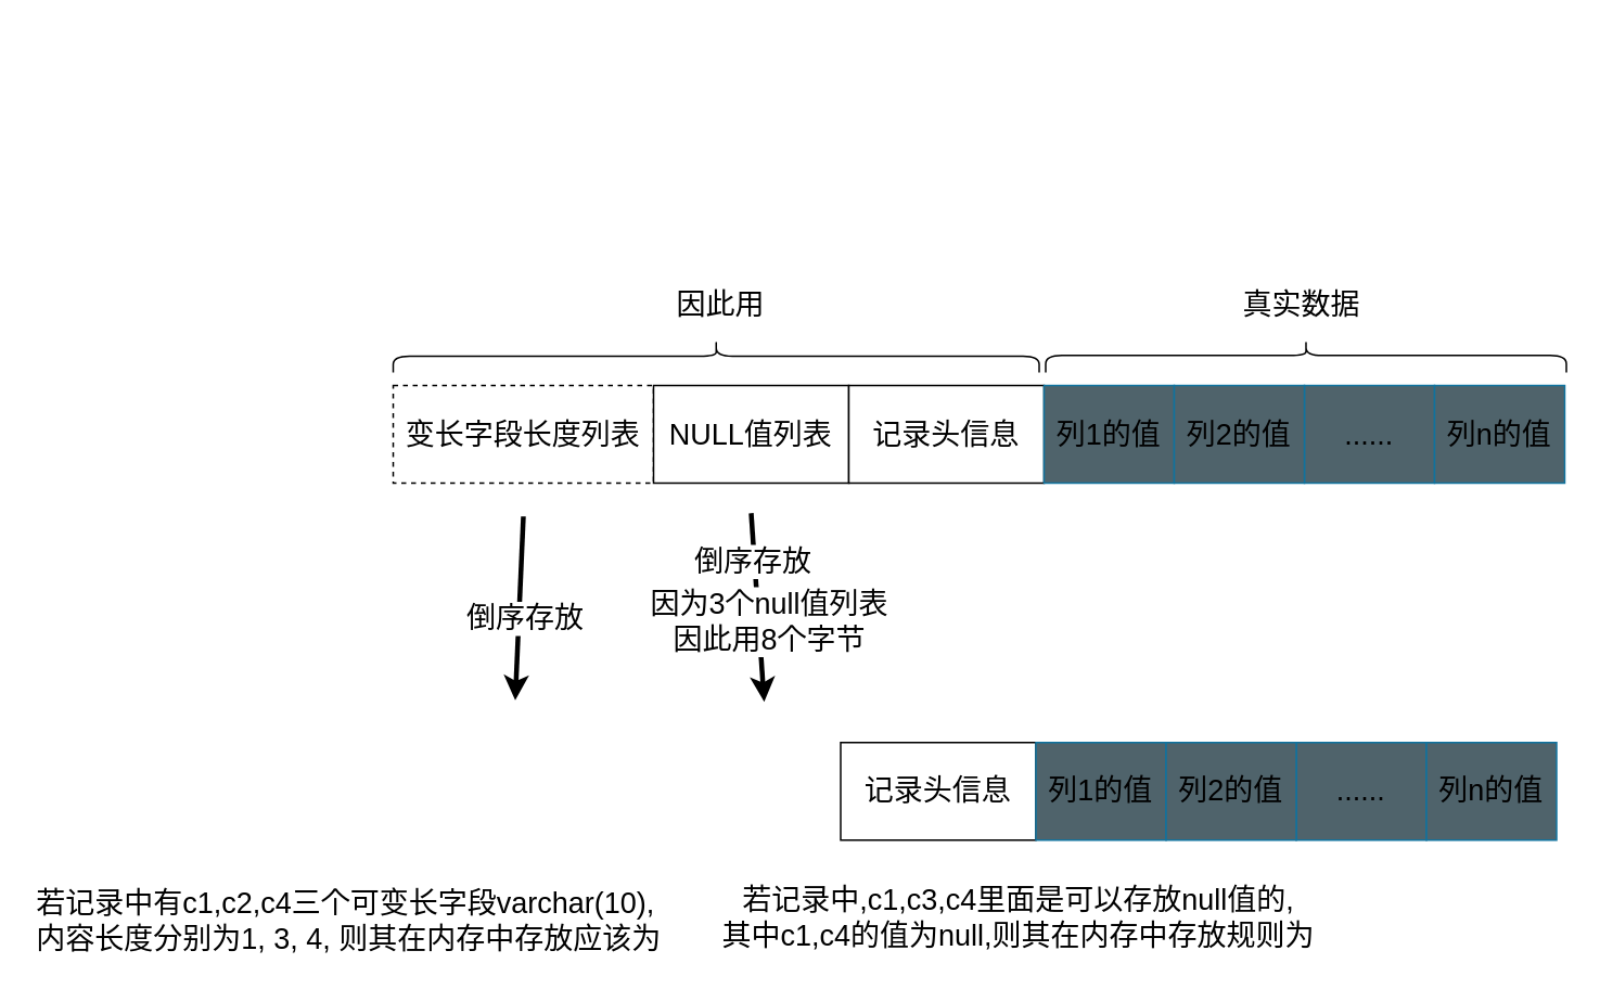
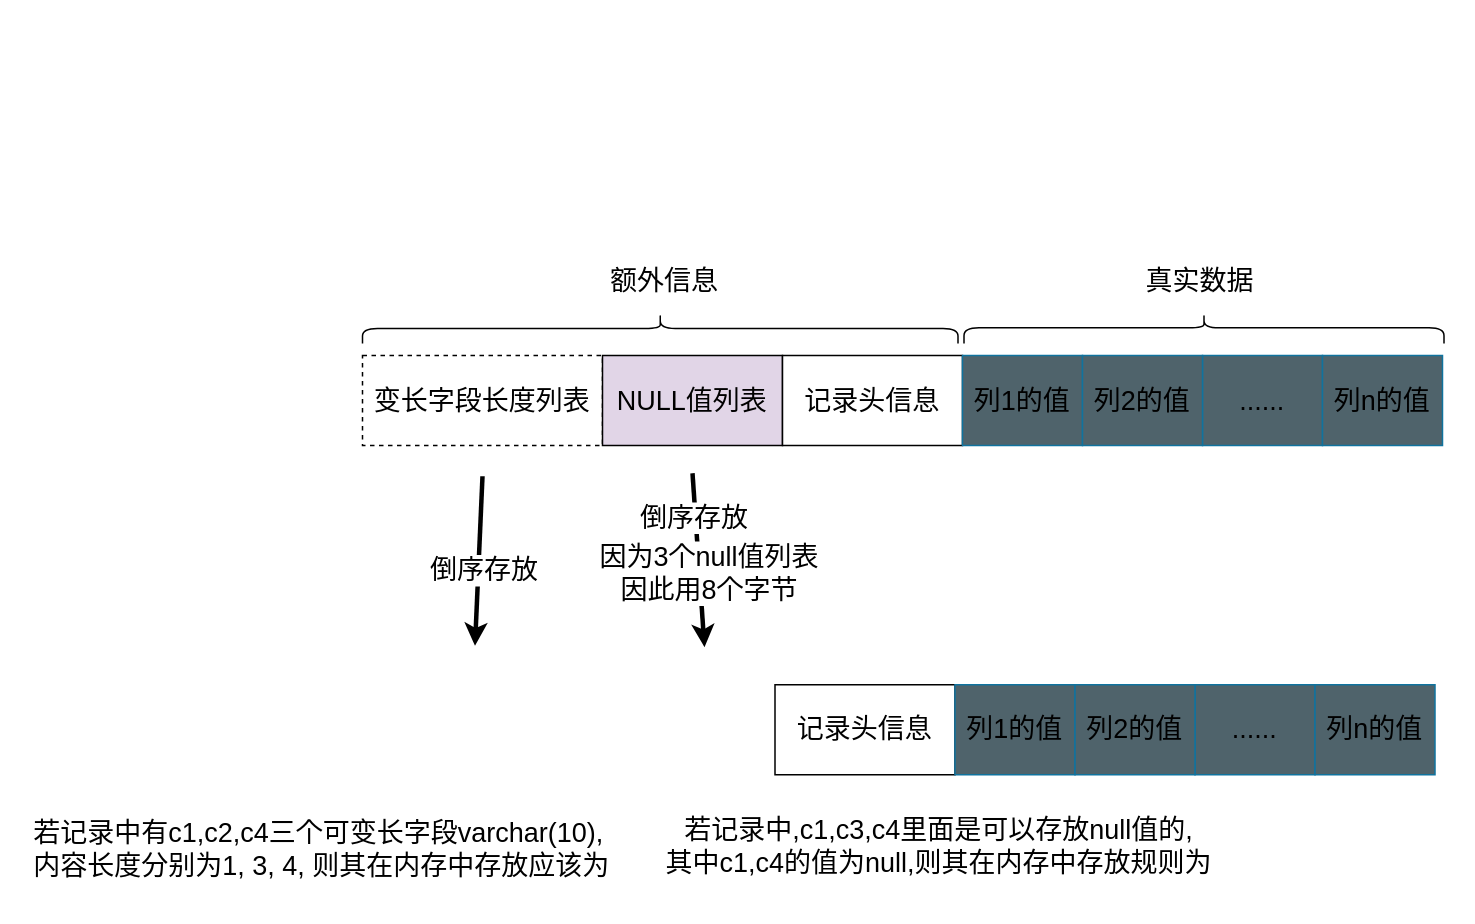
  <mxCell id="0" />
  <mxCell id="1" parent="0" />
  <mxCell id="2" value="&lt;span style=&quot;font-size: 18px&quot;&gt;变长字段长度列表&lt;/span&gt;" style="rounded=0;whiteSpace=wrap;html=1;dashed=1;" vertex="1" parent="1"><mxGeometry x="241" y="236.5" width="160" height="60" as="geometry" /></mxCell>
  <mxCell id="3" style="edgeStyle=none;html=1;fontSize=18;strokeWidth=3;" edge="1" parent="1"><mxGeometry relative="1" as="geometry"><mxPoint x="461" y="315" as="sourcePoint" /><mxPoint x="469" y="431" as="targetPoint" /></mxGeometry></mxCell>
  <mxCell id="4" value="因为3个null值列表&lt;br&gt;因此用8个字节" style="edgeLabel;html=1;align=center;verticalAlign=middle;resizable=0;points=[];fontSize=18;" vertex="1" connectable="0" parent="3"><mxGeometry x="0.158" y="-1" relative="1" as="geometry"><mxPoint x="7" as="offset" /></mxGeometry></mxCell>
- <mxCell id="5" value="&lt;span style=&quot;font-size: 18px&quot;&gt;NULL值列表&lt;/span&gt;" style="rounded=0;whiteSpace=wrap;html=1;" vertex="1" parent="1"><mxGeometry x="401" y="236.5" width="120" height="60" as="geometry" /></mxCell>
+ <mxCell id="5" value="&lt;span style=&quot;font-size: 18px&quot;&gt;NULL值列表&lt;/span&gt;" style="rounded=0;whiteSpace=wrap;html=1;fillColor=#e1d5e7;" vertex="1" parent="1"><mxGeometry x="401" y="236.5" width="120" height="60" as="geometry" /></mxCell>
  <mxCell id="6" value="&lt;span style=&quot;font-size: 18px&quot;&gt;记录头信息&lt;/span&gt;" style="rounded=0;whiteSpace=wrap;html=1;" vertex="1" parent="1"><mxGeometry x="521" y="236.5" width="120" height="60" as="geometry" /></mxCell>
  <mxCell id="7" value="&lt;span style=&quot;font-size: 18px&quot;&gt;......&lt;/span&gt;" style="rounded=0;whiteSpace=wrap;html=1;fillColor=#4F636B;strokeColor=#10739e;" vertex="1" parent="1"><mxGeometry x="801" y="236.5" width="80" height="60" as="geometry" /></mxCell>
  <mxCell id="8" value="&lt;span style=&quot;font-size: 18px&quot;&gt;列1的值&lt;/span&gt;" style="rounded=0;whiteSpace=wrap;html=1;fillColor=#4F636B;strokeColor=#10739e;" vertex="1" parent="1"><mxGeometry x="641" y="236.5" width="80" height="60" as="geometry" /></mxCell>
  <mxCell id="9" value="&lt;span style=&quot;font-size: 18px&quot;&gt;列2的值&lt;/span&gt;" style="rounded=0;whiteSpace=wrap;html=1;fillColor=#4F636B;strokeColor=#10739e;" vertex="1" parent="1"><mxGeometry x="721" y="236.5" width="80" height="60" as="geometry" /></mxCell>
  <mxCell id="10" value="&lt;span style=&quot;font-size: 18px&quot;&gt;列n的值&lt;/span&gt;" style="rounded=0;whiteSpace=wrap;html=1;fillColor=#4F636B;strokeColor=#10739e;" vertex="1" parent="1"><mxGeometry x="881" y="236.5" width="80" height="60" as="geometry" /></mxCell>
  <mxCell id="11" value="" style="shape=curlyBracket;whiteSpace=wrap;html=1;rounded=1;fontSize=18;fillColor=#4F636B;rotation=90;" vertex="1" parent="1"><mxGeometry x="429.5" y="20" width="20" height="397" as="geometry" /></mxCell>
  <mxCell id="12" value="" style="shape=curlyBracket;whiteSpace=wrap;html=1;rounded=1;fontSize=18;fillColor=#4F636B;rotation=90;size=0.475;" vertex="1" parent="1"><mxGeometry x="792" y="58.5" width="20" height="320" as="geometry" /></mxCell>
- <mxCell id="13" value="因此用" style="text;html=1;align=center;verticalAlign=middle;resizable=0;points=[];autosize=1;strokeColor=none;fillColor=none;fontSize=18;" vertex="1" parent="1"><mxGeometry x="401" y="173.5" width="82" height="26" as="geometry" /></mxCell>
+ <mxCell id="13" value="额外信息" style="text;html=1;align=center;verticalAlign=middle;resizable=0;points=[];autosize=1;strokeColor=none;fillColor=none;fontSize=18;" vertex="1" parent="1"><mxGeometry x="401" y="173.5" width="82" height="26" as="geometry" /></mxCell>
  <mxCell id="14" value="真实数据" style="text;html=1;align=center;verticalAlign=middle;resizable=0;points=[];autosize=1;strokeColor=none;fillColor=none;fontSize=18;" vertex="1" parent="1"><mxGeometry x="758" y="173.5" width="82" height="26" as="geometry" /></mxCell>
  <mxCell id="15" value="若记录中有c1,c2,c4三个可变长字段varchar(10),&lt;br&gt;内容长度分别为1, 3, 4, 则其在内存中存放应该为" style="text;html=1;strokeColor=none;fillColor=none;align=left;verticalAlign=middle;whiteSpace=wrap;rounded=0;fontSize=18;" vertex="1" parent="1"><mxGeometry x="20" y="537" width="403" height="57" as="geometry" /></mxCell>
  <mxCell id="16" value="" style="endArrow=classic;html=1;fontSize=18;strokeWidth=3;" edge="1" parent="1"><mxGeometry width="50" height="50" relative="1" as="geometry"><mxPoint x="321" y="317" as="sourcePoint" /><mxPoint x="316" y="430" as="targetPoint" /></mxGeometry></mxCell>
  <mxCell id="17" value="倒序存放" style="edgeLabel;html=1;align=center;verticalAlign=middle;resizable=0;points=[];fontSize=18;" vertex="1" connectable="0" parent="16"><mxGeometry x="-0.36" y="2" relative="1" as="geometry"><mxPoint y="26" as="offset" /></mxGeometry></mxCell>
  <mxCell id="18" value="若记录中,c1,c3,c4里面是可以存放null值的,&lt;br&gt;其中c1,c4的值为null,则其在内存中存放规则为" style="text;html=1;align=center;verticalAlign=middle;resizable=0;points=[];autosize=1;strokeColor=none;fillColor=none;fontSize=18;" vertex="1" parent="1"><mxGeometry x="438" y="540" width="374" height="47" as="geometry" /></mxCell>
  <mxCell id="19" value="&lt;span style=&quot;font-size: 18px&quot;&gt;记录头信息&lt;/span&gt;" style="rounded=0;whiteSpace=wrap;html=1;" vertex="1" parent="1"><mxGeometry x="516" y="456" width="120" height="60" as="geometry" /></mxCell>
  <mxCell id="20" value="&lt;span style=&quot;font-size: 18px&quot;&gt;......&lt;/span&gt;" style="rounded=0;whiteSpace=wrap;html=1;fillColor=#4F636B;strokeColor=#10739e;" vertex="1" parent="1"><mxGeometry x="796" y="456" width="80" height="60" as="geometry" /></mxCell>
  <mxCell id="21" value="&lt;span style=&quot;font-size: 18px&quot;&gt;列1的值&lt;/span&gt;" style="rounded=0;whiteSpace=wrap;html=1;fillColor=#4F636B;strokeColor=#10739e;" vertex="1" parent="1"><mxGeometry x="636" y="456" width="80" height="60" as="geometry" /></mxCell>
  <mxCell id="22" value="&lt;span style=&quot;font-size: 18px&quot;&gt;列2的值&lt;/span&gt;" style="rounded=0;whiteSpace=wrap;html=1;fillColor=#4F636B;strokeColor=#10739e;" vertex="1" parent="1"><mxGeometry x="716" y="456" width="80" height="60" as="geometry" /></mxCell>
  <mxCell id="23" value="&lt;span style=&quot;font-size: 18px&quot;&gt;列n的值&lt;/span&gt;" style="rounded=0;whiteSpace=wrap;html=1;fillColor=#4F636B;strokeColor=#10739e;" vertex="1" parent="1"><mxGeometry x="876" y="456" width="80" height="60" as="geometry" /></mxCell>
  <mxCell id="24" value="倒序存放" style="edgeLabel;html=1;align=center;verticalAlign=middle;resizable=0;points=[];fontSize=18;" vertex="1" connectable="0" parent="1"><mxGeometry x="461.001" y="344.998" as="geometry" /></mxCell>
